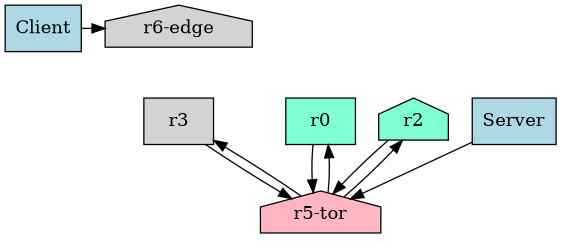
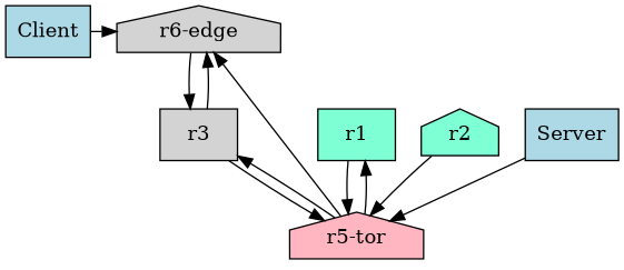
  digraph {
    node [fillcolor=lightblue shape=box style=filled]
    Client
    "r6-edge" [fillcolor=lightgrey shape=house]
-   r1 [fillcolor=aquamarine label=r0]
+   r1 [fillcolor=aquamarine]
    r2 [fillcolor=aquamarine shape=house]
    r3 [fillcolor=lightgrey]
    "r5-tor" [fillcolor=lightpink shape=house]
    Server
    subgraph sub_1 {
      rank=same
      Client
      "r6-edge"
    }
    subgraph sub_2 {
      rank=same
      r1
      r2
      r3
    }
    Client -> "r6-edge"
+   "r6-edge" -> r3
    r1 -> "r5-tor"
    r2 -> "r5-tor"
+   r3 -> "r6-edge"
    r3 -> "r5-tor"
    "r5-tor" -> r1
-   "r5-tor" -> r2
+   "r5-tor" -> "r6-edge"
    "r5-tor" -> r3
    Server -> "r5-tor"
  }
